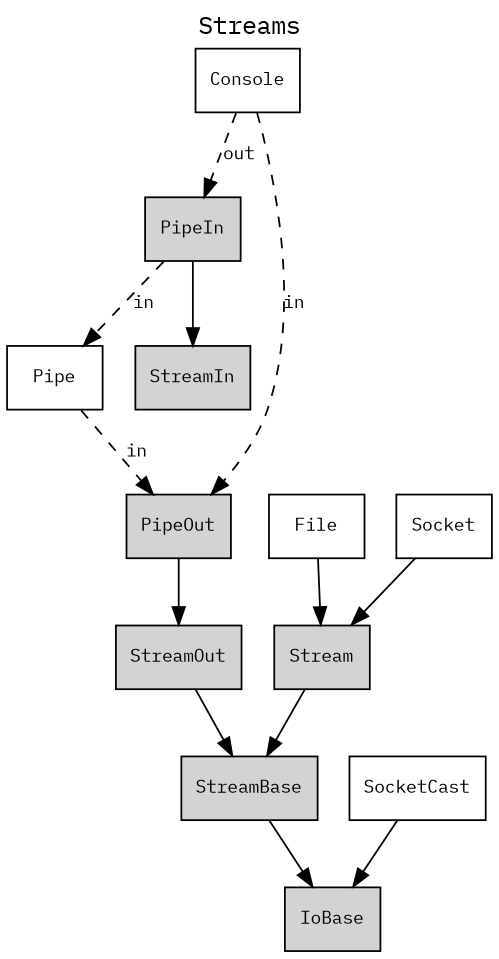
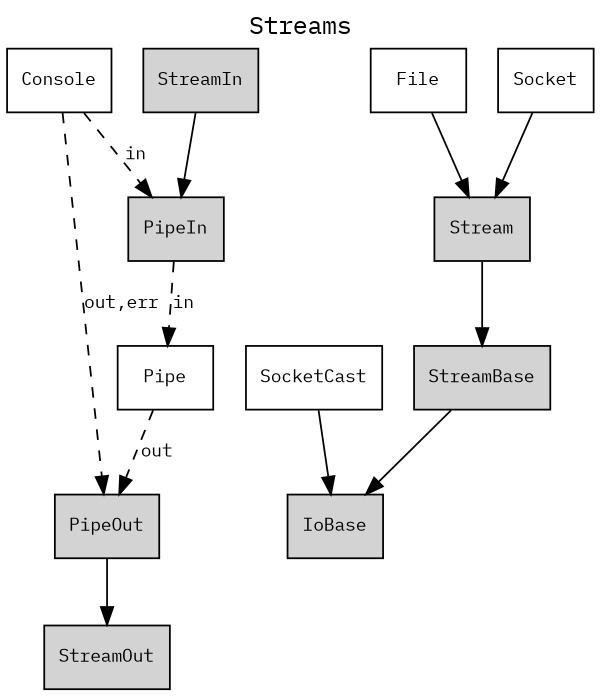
  digraph {
    fontname="IBM Plex Mono"
    label=Streams
    labelloc=top
    node [fontname="IBM Plex Mono" fontsize=10 shape=record fillcolor=lightgrey style=filled]
    edge [fontname="IBM Plex Mono" fontsize=10 labelfontname=Helvetica labelfontsize=10]
    Console [fillcolor="" style=""]
    PipeIn
    PipeOut
    Pipe [fillcolor="" style=""]
    StreamIn
    StreamOut
    StreamBase
    File [fillcolor="" style=""]
    Stream
    Socket [fillcolor="" style=""]
    IoBase
    SocketCast [fillcolor="" style=""]
-   Console -> PipeIn [label=out style=dashed]
-   Console -> PipeOut [label=in style=dashed]
+   Console -> PipeIn [label=in style=dashed]
+   Console -> PipeOut [label="out,err" style=dashed]
    PipeIn -> Pipe [label=in style=dashed]
-   PipeIn -> StreamIn
+   StreamIn -> PipeIn
    PipeOut -> StreamOut
-   Pipe -> PipeOut [label=in style=dashed]
-   StreamOut -> StreamBase
+   Pipe -> PipeOut [label=out style=dashed]
    StreamBase -> IoBase
    File -> Stream
    Stream -> StreamBase
    Socket -> Stream
    SocketCast -> IoBase
  }
